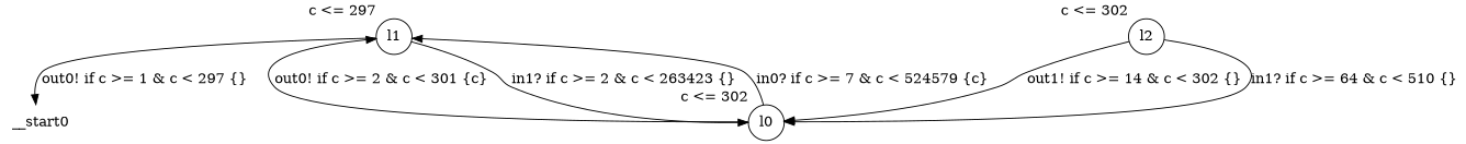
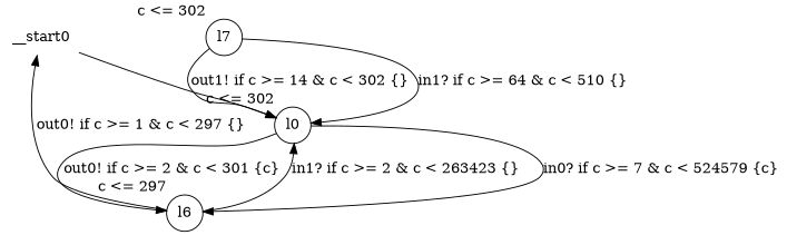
  digraph {
    node [shape=circle margin=0 xlabel="c <= 302"]
    __start0 [shape=none margin="" xlabel=""]
    n2 [label=l0]
-   n3 [label=l1 xlabel="c <= 297"]
-   n4 [label=l2]
+   n3 [label=l6 xlabel="c <= 297"]
+   n4 [label=l7]
+   __start0 -> n2
    n2 -> n3 [label="in0? if c >= 7 & c < 524579 {c} "]
    n2 -> n3 [label="out0! if c >= 2 & c < 301 {c} "]
    n3 -> __start0 [label="out0! if c >= 1 & c < 297 {} "]
    n3 -> n2 [label="in1? if c >= 2 & c < 263423 {} "]
    n4 -> n2 [label="out1! if c >= 14 & c < 302 {} "]
    n4 -> n2 [label="in1? if c >= 64 & c < 510 {} "]
  }
